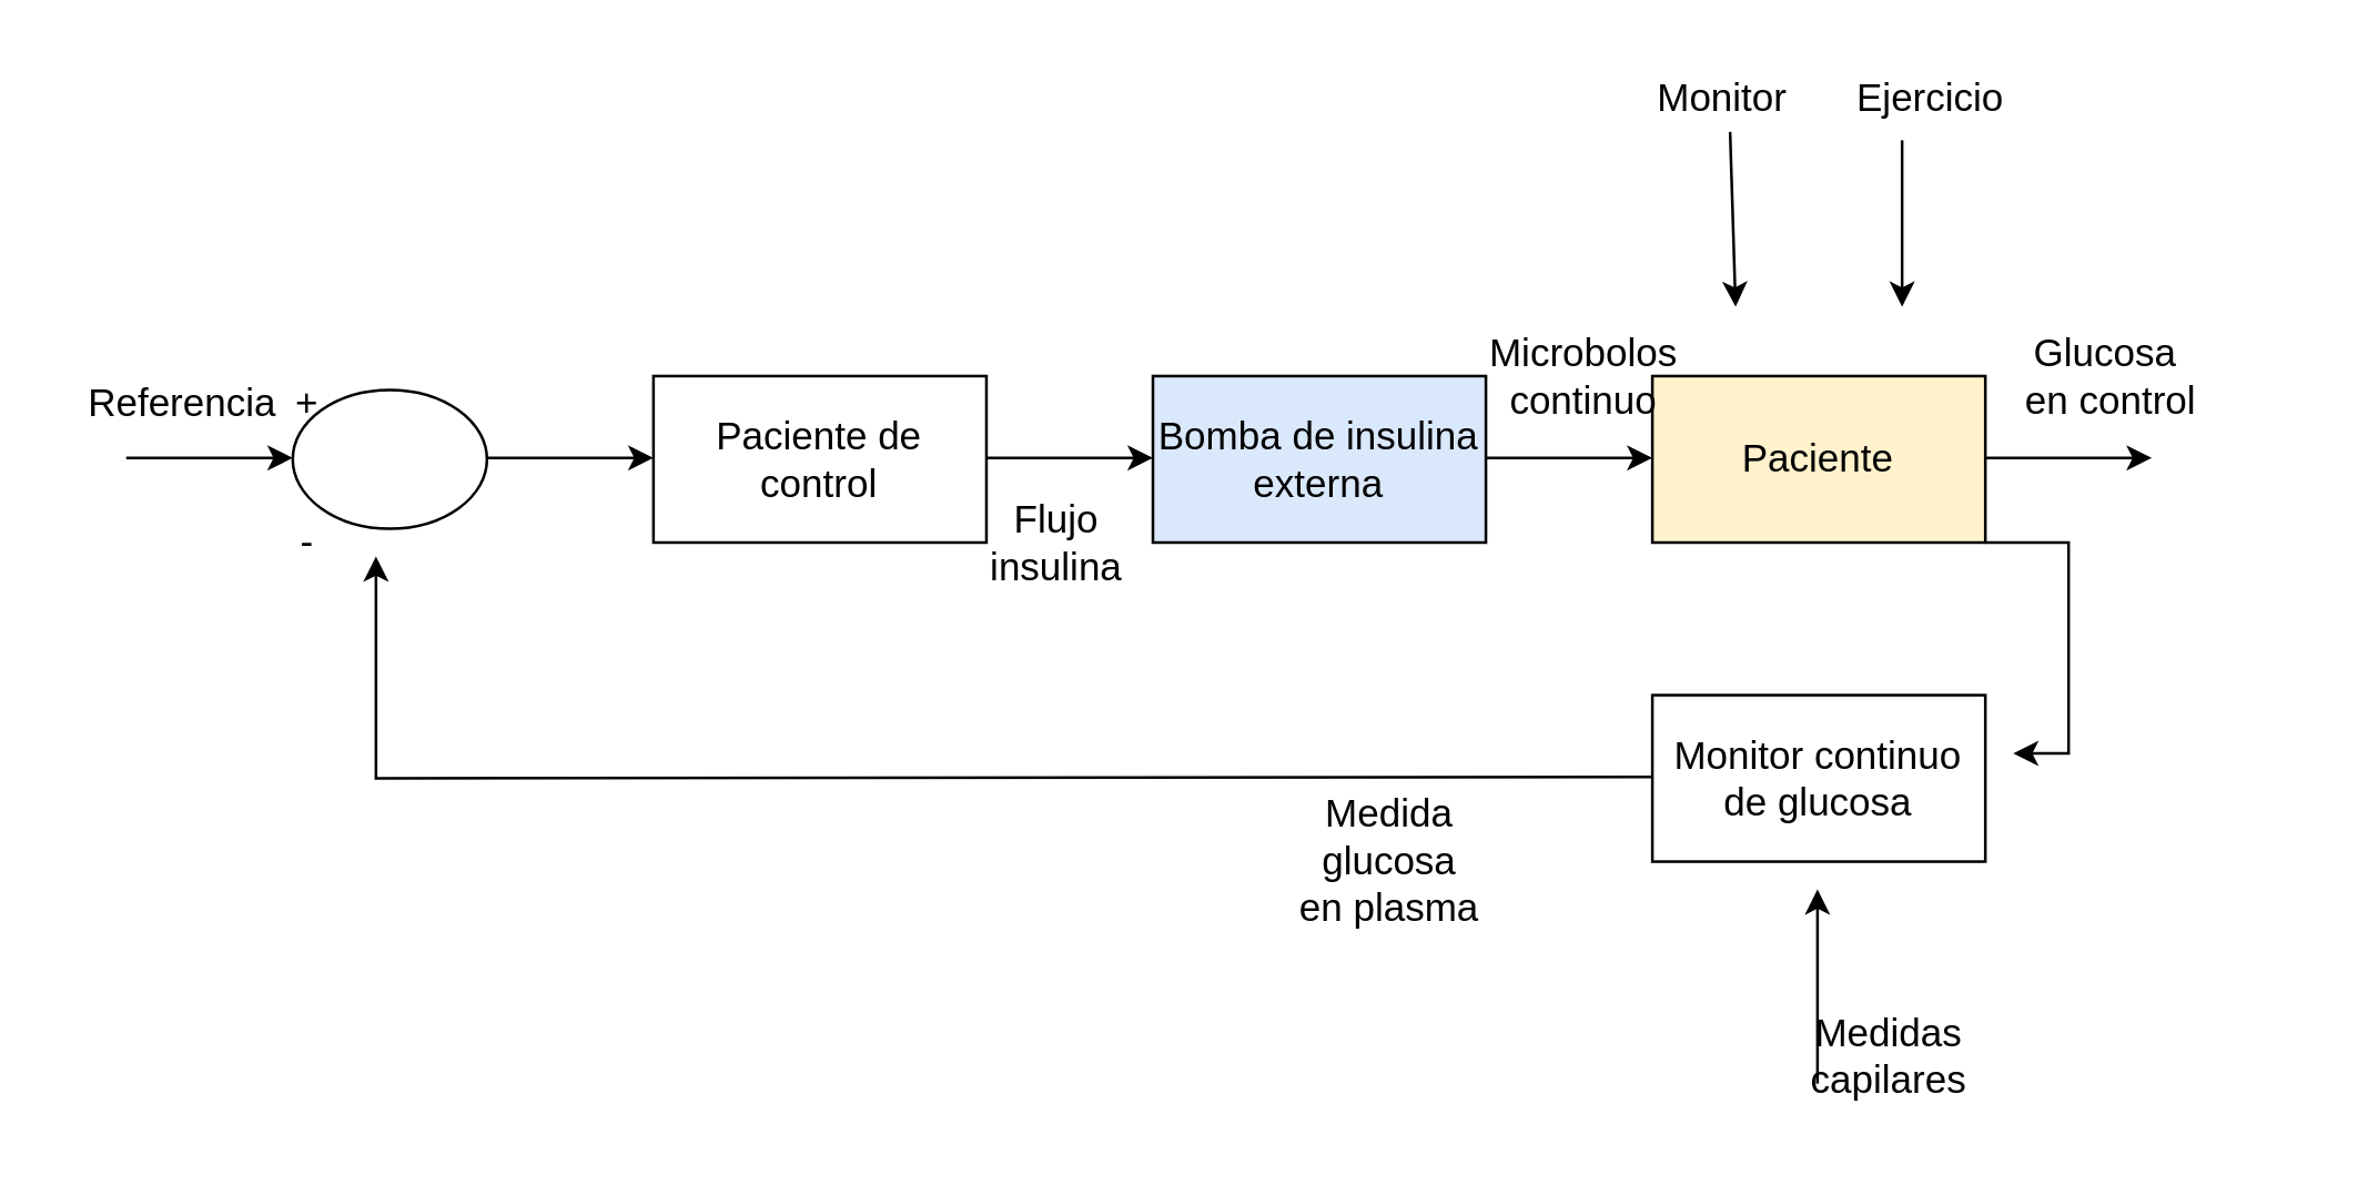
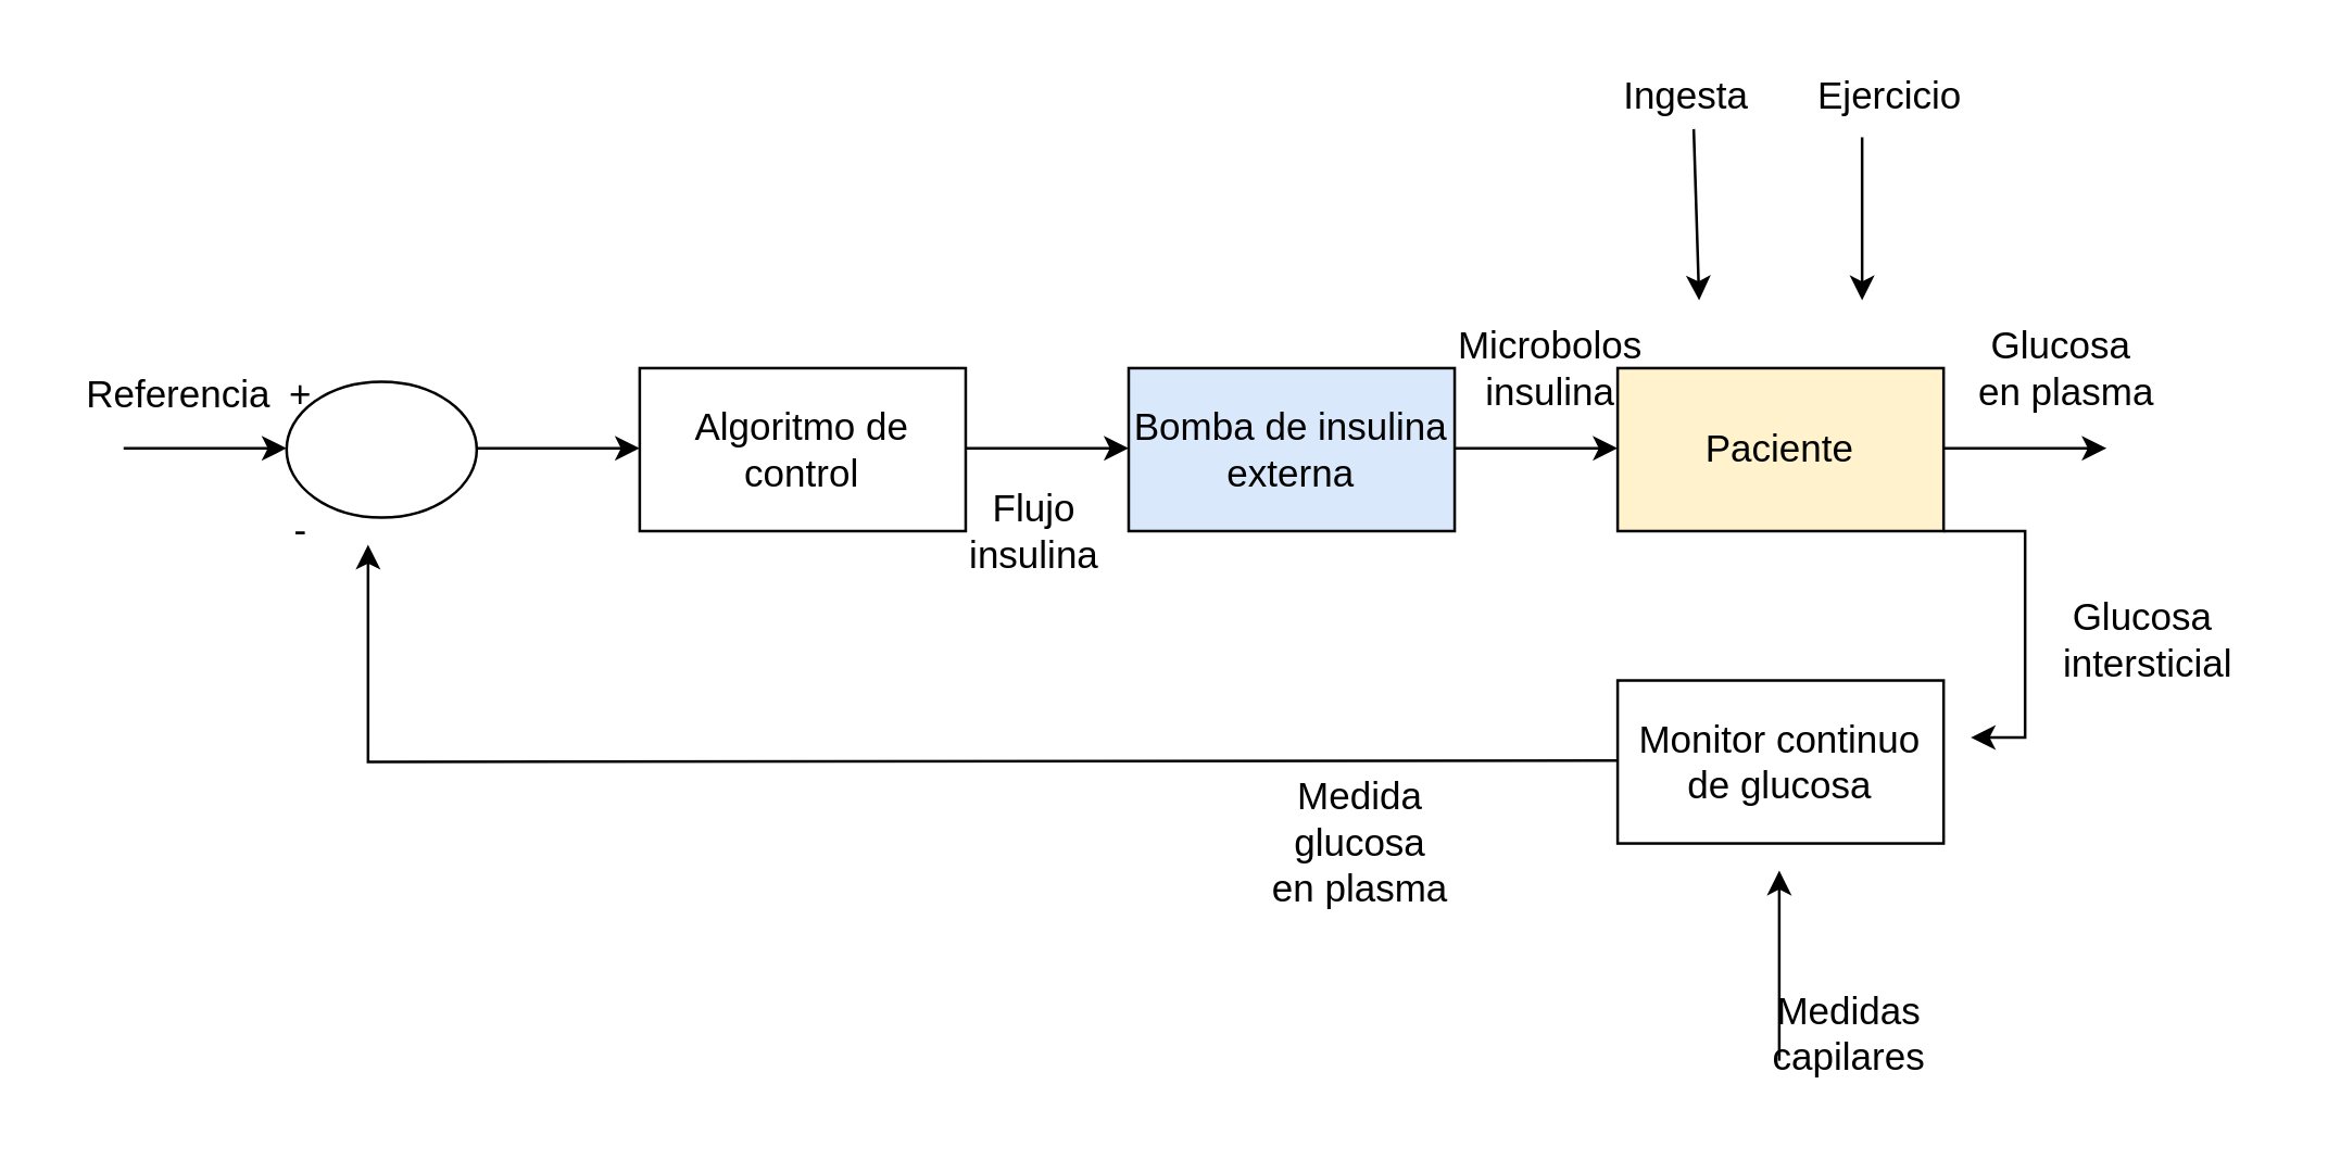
  <mxCell id="0" />
  <mxCell id="1" parent="0" />
  <mxCell id="2" value="" style="ellipse;whiteSpace=wrap;html=1;" vertex="1" parent="1"><mxGeometry x="105" y="140" width="70" height="50" as="geometry" /></mxCell>
- <mxCell id="3" value="&lt;font style=&quot;vertical-align: inherit;&quot;&gt;&lt;font style=&quot;vertical-align: inherit; font-size: 14px;&quot;&gt;Paciente de control&lt;/font&gt;&lt;/font&gt;" style="rounded=0;whiteSpace=wrap;html=1;" vertex="1" parent="1"><mxGeometry x="235" y="135" width="120" height="60" as="geometry" /></mxCell>
+ <mxCell id="3" value="&lt;font style=&quot;vertical-align: inherit;&quot;&gt;&lt;font style=&quot;vertical-align: inherit; font-size: 14px;&quot;&gt;Algoritmo de control&lt;/font&gt;&lt;/font&gt;" style="rounded=0;whiteSpace=wrap;html=1;" vertex="1" parent="1"><mxGeometry x="235" y="135" width="120" height="60" as="geometry" /></mxCell>
  <mxCell id="4" value="&lt;font style=&quot;vertical-align: inherit;&quot;&gt;&lt;font style=&quot;vertical-align: inherit; font-size: 14px;&quot;&gt;Bomba de insulina externa&lt;/font&gt;&lt;/font&gt;" style="rounded=0;whiteSpace=wrap;html=1;fillColor=#dae8fc;" vertex="1" parent="1"><mxGeometry x="415" y="135" width="120" height="60" as="geometry" /></mxCell>
  <mxCell id="5" value="&lt;font size=&quot;1&quot;&gt;&lt;font style=&quot;vertical-align: inherit;&quot;&gt;&lt;font style=&quot;vertical-align: inherit; font-size: 14px;&quot;&gt;Paciente&lt;/font&gt;&lt;/font&gt;&lt;/font&gt;" style="rounded=0;whiteSpace=wrap;html=1;fillColor=#fff2cc;" vertex="1" parent="1"><mxGeometry x="595" y="135" width="120" height="60" as="geometry" /></mxCell>
  <mxCell id="6" value="" style="endArrow=classic;html=1;rounded=0;" edge="1" parent="1"><mxGeometry width="50" height="50" relative="1" as="geometry"><mxPoint x="175" y="164.5" as="sourcePoint" /><mxPoint x="235" y="164.5" as="targetPoint" /></mxGeometry></mxCell>
  <mxCell id="7" value="" style="endArrow=classic;html=1;rounded=0;" edge="1" parent="1"><mxGeometry width="50" height="50" relative="1" as="geometry"><mxPoint x="355" y="164.5" as="sourcePoint" /><mxPoint x="415" y="164.5" as="targetPoint" /></mxGeometry></mxCell>
  <mxCell id="8" value="" style="endArrow=classic;html=1;rounded=0;" edge="1" parent="1"><mxGeometry width="50" height="50" relative="1" as="geometry"><mxPoint x="535" y="164.5" as="sourcePoint" /><mxPoint x="595" y="164.5" as="targetPoint" /></mxGeometry></mxCell>
  <mxCell id="9" value="&lt;font style=&quot;vertical-align: inherit;&quot;&gt;&lt;font style=&quot;vertical-align: inherit; font-size: 14px;&quot;&gt;Monitor continuo de glucosa&lt;/font&gt;&lt;/font&gt;" style="rounded=0;whiteSpace=wrap;html=1;" vertex="1" parent="1"><mxGeometry x="595" y="250" width="120" height="60" as="geometry" /></mxCell>
  <mxCell id="10" value="" style="endArrow=classic;html=1;rounded=0;" edge="1" parent="1"><mxGeometry width="50" height="50" relative="1" as="geometry"><mxPoint x="715" y="164.5" as="sourcePoint" /><mxPoint x="775" y="164.5" as="targetPoint" /></mxGeometry></mxCell>
  <mxCell id="11" value="" style="endArrow=classic;html=1;rounded=0;exitX=0.543;exitY=0.9;exitDx=0;exitDy=0;exitPerimeter=0;" edge="1" parent="1" source="20"><mxGeometry width="50" height="50" relative="1" as="geometry"><mxPoint x="625" y="50" as="sourcePoint" /><mxPoint x="625" y="110" as="targetPoint" /></mxGeometry></mxCell>
  <mxCell id="12" value="" style="endArrow=classic;html=1;rounded=0;" edge="1" parent="1"><mxGeometry width="50" height="50" relative="1" as="geometry"><mxPoint x="685" y="50" as="sourcePoint" /><mxPoint x="685" y="110" as="targetPoint" /></mxGeometry></mxCell>
  <mxCell id="13" value="" style="endArrow=classic;html=1;rounded=0;" edge="1" parent="1"><mxGeometry width="50" height="50" relative="1" as="geometry"><mxPoint x="654.5" y="390" as="sourcePoint" /><mxPoint x="654.5" y="320" as="targetPoint" /></mxGeometry></mxCell>
  <mxCell id="14" value="" style="endArrow=classic;html=1;rounded=0;exitX=0.9;exitY=0.083;exitDx=0;exitDy=0;exitPerimeter=0;" edge="1" parent="1"><mxGeometry width="50" height="50" relative="1" as="geometry"><mxPoint x="715" y="195" as="sourcePoint" /><mxPoint x="725" y="271" as="targetPoint" /><Array as="points"><mxPoint x="745" y="195" /><mxPoint x="745" y="271" /></Array></mxGeometry></mxCell>
  <mxCell id="15" value="" style="endArrow=classic;html=1;rounded=0;" edge="1" parent="1"><mxGeometry width="50" height="50" relative="1" as="geometry"><mxPoint x="595" y="279.5" as="sourcePoint" /><mxPoint x="135" y="200" as="targetPoint" /><Array as="points"><mxPoint x="135" y="280" /></Array></mxGeometry></mxCell>
  <mxCell id="16" value="&lt;font style=&quot;vertical-align: inherit; font-size: 14px;&quot;&gt;&lt;font style=&quot;vertical-align: inherit; font-size: 14px;&quot;&gt;&lt;font style=&quot;vertical-align: inherit; font-size: 14px;&quot;&gt;&lt;font style=&quot;vertical-align: inherit; font-size: 14px;&quot;&gt;Referencia&lt;/font&gt;&lt;/font&gt;&lt;/font&gt;&lt;/font&gt;" style="text;html=1;align=center;verticalAlign=middle;resizable=0;points=[];autosize=1;strokeColor=none;fillColor=none;" vertex="1" parent="1"><mxGeometry x="20" y="130" width="90" height="30" as="geometry" /></mxCell>
  <mxCell id="17" value="" style="endArrow=classic;html=1;rounded=0;" edge="1" parent="1"><mxGeometry width="50" height="50" relative="1" as="geometry"><mxPoint x="45" y="164.5" as="sourcePoint" /><mxPoint x="105" y="164.5" as="targetPoint" /></mxGeometry></mxCell>
  <mxCell id="18" value="&lt;font style=&quot;vertical-align: inherit; font-size: 14px;&quot;&gt;&lt;font style=&quot;vertical-align: inherit; font-size: 14px;&quot;&gt;&lt;font style=&quot;vertical-align: inherit; font-size: 14px;&quot;&gt;&lt;font style=&quot;vertical-align: inherit; font-size: 14px;&quot;&gt;Ejercicio&lt;/font&gt;&lt;/font&gt;&lt;/font&gt;&lt;/font&gt;" style="text;html=1;align=center;verticalAlign=middle;resizable=0;points=[];autosize=1;strokeColor=none;fillColor=none;" vertex="1" parent="1"><mxGeometry x="655" y="20" width="80" height="30" as="geometry" /></mxCell>
  <mxCell id="19" value="" style="endArrow=classic;html=1;rounded=0;" edge="1" parent="1" target="20"><mxGeometry width="50" height="50" relative="1" as="geometry"><mxPoint x="625" y="50" as="sourcePoint" /><mxPoint x="625" y="110" as="targetPoint" /></mxGeometry></mxCell>
- <mxCell id="20" value="&lt;font style=&quot;vertical-align: inherit; font-size: 14px;&quot;&gt;&lt;font style=&quot;vertical-align: inherit; font-size: 14px;&quot;&gt;&lt;font style=&quot;vertical-align: inherit; font-size: 14px;&quot;&gt;&lt;font style=&quot;vertical-align: inherit; font-size: 14px;&quot;&gt;Monitor&lt;/font&gt;&lt;/font&gt;&lt;/font&gt;&lt;/font&gt;" style="text;html=1;align=center;verticalAlign=middle;resizable=0;points=[];autosize=1;strokeColor=none;fillColor=none;" vertex="1" parent="1"><mxGeometry x="585" y="20" width="70" height="30" as="geometry" /></mxCell>
- <mxCell id="21" value="&lt;font style=&quot;vertical-align: inherit; font-size: 14px;&quot;&gt;&lt;font style=&quot;vertical-align: inherit; font-size: 14px;&quot;&gt;&lt;font style=&quot;vertical-align: inherit; font-size: 14px;&quot;&gt;&lt;font style=&quot;vertical-align: inherit; font-size: 14px;&quot;&gt;Glucosa&amp;nbsp;&lt;/font&gt;&lt;/font&gt;&lt;/font&gt;&lt;/font&gt;&lt;div&gt;&lt;font style=&quot;vertical-align: inherit; font-size: 14px;&quot;&gt;&lt;font style=&quot;vertical-align: inherit; font-size: 14px;&quot;&gt;&lt;font style=&quot;vertical-align: inherit; font-size: 14px;&quot;&gt;&lt;font style=&quot;vertical-align: inherit; font-size: 14px;&quot;&gt;en control&lt;/font&gt;&lt;/font&gt;&lt;/font&gt;&lt;/font&gt;&lt;/div&gt;" style="text;html=1;align=center;verticalAlign=middle;resizable=0;points=[];autosize=1;strokeColor=none;fillColor=none;" vertex="1" parent="1"><mxGeometry x="715" y="110" width="90" height="50" as="geometry" /></mxCell>
+ <mxCell id="20" value="&lt;font style=&quot;vertical-align: inherit; font-size: 14px;&quot;&gt;&lt;font style=&quot;vertical-align: inherit; font-size: 14px;&quot;&gt;&lt;font style=&quot;vertical-align: inherit; font-size: 14px;&quot;&gt;&lt;font style=&quot;vertical-align: inherit; font-size: 14px;&quot;&gt;Ingesta&lt;/font&gt;&lt;/font&gt;&lt;/font&gt;&lt;/font&gt;" style="text;html=1;align=center;verticalAlign=middle;resizable=0;points=[];autosize=1;strokeColor=none;fillColor=none;" vertex="1" parent="1"><mxGeometry x="585" y="20" width="70" height="30" as="geometry" /></mxCell>
+ <mxCell id="21" value="&lt;font style=&quot;vertical-align: inherit; font-size: 14px;&quot;&gt;&lt;font style=&quot;vertical-align: inherit; font-size: 14px;&quot;&gt;&lt;font style=&quot;vertical-align: inherit; font-size: 14px;&quot;&gt;&lt;font style=&quot;vertical-align: inherit; font-size: 14px;&quot;&gt;Glucosa&amp;nbsp;&lt;/font&gt;&lt;/font&gt;&lt;/font&gt;&lt;/font&gt;&lt;div&gt;&lt;font style=&quot;vertical-align: inherit; font-size: 14px;&quot;&gt;&lt;font style=&quot;vertical-align: inherit; font-size: 14px;&quot;&gt;&lt;font style=&quot;vertical-align: inherit; font-size: 14px;&quot;&gt;&lt;font style=&quot;vertical-align: inherit; font-size: 14px;&quot;&gt;en plasma&lt;/font&gt;&lt;/font&gt;&lt;/font&gt;&lt;/font&gt;&lt;/div&gt;" style="text;html=1;align=center;verticalAlign=middle;resizable=0;points=[];autosize=1;strokeColor=none;fillColor=none;" vertex="1" parent="1"><mxGeometry x="715" y="110" width="90" height="50" as="geometry" /></mxCell>
+ <mxCell id="22" value="&lt;font style=&quot;vertical-align: inherit; font-size: 14px;&quot;&gt;&lt;font style=&quot;vertical-align: inherit; font-size: 14px;&quot;&gt;&lt;font style=&quot;vertical-align: inherit; font-size: 14px;&quot;&gt;&lt;font style=&quot;vertical-align: inherit; font-size: 14px;&quot;&gt;Glucosa&amp;nbsp;&lt;/font&gt;&lt;/font&gt;&lt;/font&gt;&lt;/font&gt;&lt;div&gt;&lt;span style=&quot;font-size: 14px;&quot;&gt;intersticial&lt;/span&gt;&lt;/div&gt;" style="text;html=1;align=center;verticalAlign=middle;resizable=0;points=[];autosize=1;strokeColor=none;fillColor=none;" vertex="1" parent="1"><mxGeometry x="745" y="210" width="90" height="50" as="geometry" /></mxCell>
  <mxCell id="23" value="&lt;span style=&quot;font-size: 14px;&quot;&gt;Medidas&lt;/span&gt;&lt;div&gt;&lt;span style=&quot;font-size: 14px;&quot;&gt;capilares&lt;/span&gt;&lt;/div&gt;" style="text;html=1;align=center;verticalAlign=middle;resizable=0;points=[];autosize=1;strokeColor=none;fillColor=none;" vertex="1" parent="1"><mxGeometry x="640" y="355" width="80" height="50" as="geometry" /></mxCell>
  <mxCell id="24" value="&lt;div&gt;&lt;font style=&quot;vertical-align: inherit; font-size: 14px;&quot;&gt;&lt;font style=&quot;vertical-align: inherit; font-size: 14px;&quot;&gt;&lt;font style=&quot;vertical-align: inherit; font-size: 14px;&quot;&gt;&lt;font style=&quot;vertical-align: inherit; font-size: 14px;&quot;&gt;Medida&lt;/font&gt;&lt;/font&gt;&lt;/font&gt;&lt;/font&gt;&lt;/div&gt;&lt;div&gt;&lt;font style=&quot;vertical-align: inherit; font-size: 14px;&quot;&gt;&lt;font style=&quot;vertical-align: inherit; font-size: 14px;&quot;&gt;&lt;font style=&quot;vertical-align: inherit; font-size: 14px;&quot;&gt;&lt;font style=&quot;vertical-align: inherit; font-size: 14px;&quot;&gt;glucosa&lt;/font&gt;&lt;/font&gt;&lt;/font&gt;&lt;/font&gt;&lt;/div&gt;&lt;div&gt;&lt;font style=&quot;vertical-align: inherit; font-size: 14px;&quot;&gt;&lt;font style=&quot;vertical-align: inherit; font-size: 14px;&quot;&gt;&lt;font style=&quot;vertical-align: inherit; font-size: 14px;&quot;&gt;&lt;font style=&quot;vertical-align: inherit; font-size: 14px;&quot;&gt;en plasma&lt;/font&gt;&lt;/font&gt;&lt;/font&gt;&lt;/font&gt;&lt;/div&gt;" style="text;html=1;align=center;verticalAlign=middle;resizable=0;points=[];autosize=1;strokeColor=none;fillColor=none;" vertex="1" parent="1"><mxGeometry x="455" y="280" width="90" height="60" as="geometry" /></mxCell>
  <mxCell id="25" value="&lt;span style=&quot;font-size: 14px;&quot;&gt;Flujo&lt;/span&gt;&lt;div&gt;&lt;span style=&quot;font-size: 14px;&quot;&gt;insulina&lt;/span&gt;&lt;/div&gt;" style="text;html=1;align=center;verticalAlign=middle;resizable=0;points=[];autosize=1;strokeColor=none;fillColor=none;" vertex="1" parent="1"><mxGeometry x="345" y="170" width="70" height="50" as="geometry" /></mxCell>
- <mxCell id="26" value="&lt;span style=&quot;font-size: 14px;&quot;&gt;Microbolos&lt;/span&gt;&lt;div&gt;&lt;span style=&quot;font-size: 14px;&quot;&gt;continuo&lt;/span&gt;&lt;/div&gt;" style="text;html=1;align=center;verticalAlign=middle;resizable=0;points=[];autosize=1;strokeColor=none;fillColor=none;" vertex="1" parent="1"><mxGeometry x="525" y="110" width="90" height="50" as="geometry" /></mxCell>
+ <mxCell id="26" value="&lt;span style=&quot;font-size: 14px;&quot;&gt;Microbolos&lt;/span&gt;&lt;div&gt;&lt;span style=&quot;font-size: 14px;&quot;&gt;insulina&lt;/span&gt;&lt;/div&gt;" style="text;html=1;align=center;verticalAlign=middle;resizable=0;points=[];autosize=1;strokeColor=none;fillColor=none;" vertex="1" parent="1"><mxGeometry x="525" y="110" width="90" height="50" as="geometry" /></mxCell>
  <mxCell id="27" value="&lt;span style=&quot;font-size: 14px;&quot;&gt;+&lt;/span&gt;" style="text;html=1;align=center;verticalAlign=middle;resizable=0;points=[];autosize=1;strokeColor=none;fillColor=none;" vertex="1" parent="1"><mxGeometry x="95" y="130" width="30" height="30" as="geometry" /></mxCell>
  <mxCell id="28" value="&lt;div&gt;&lt;font style=&quot;vertical-align: inherit; font-size: 14px;&quot;&gt;&lt;font style=&quot;vertical-align: inherit; font-size: 14px;&quot;&gt;&lt;font style=&quot;vertical-align: inherit; font-size: 14px;&quot;&gt;&lt;font style=&quot;vertical-align: inherit; font-size: 14px;&quot;&gt;-&lt;/font&gt;&lt;/font&gt;&lt;/font&gt;&lt;/font&gt;&lt;/div&gt;" style="text;html=1;align=center;verticalAlign=middle;resizable=0;points=[];autosize=1;strokeColor=none;fillColor=none;" vertex="1" parent="1"><mxGeometry x="95" y="180" width="30" height="30" as="geometry" /></mxCell>
